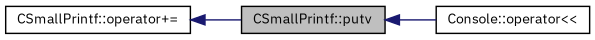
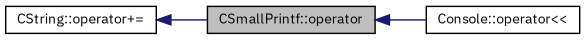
  digraph {
    fontname="IBM Plex Sans"
    rankdir=LR
    node [color=black fillcolor=white fontname="IBM Plex Sans" fontsize=10 shape=record style=filled]
    edge [color=midnightblue dir=back fontname="IBM Plex Sans" fontsize=10 labelfontname=Helvetica labelfontsize=10 style=solid]
-   n1 [fillcolor=grey75 fontcolor=black height=0.2 label="CSmallPrintf::putv" width=0.4]
+   n1 [fillcolor=grey75 fontcolor=black height=0.2 label="CSmallPrintf::operator" width=0.4]
    n2 [height=0.2 label="Console::operator\<\<" width=0.4]
-   n3 [height=0.2 label="CSmallPrintf::operator+=" width=0.4]
+   n3 [height=0.2 label="CString::operator+=" width=0.4]
    n1 -> n2
    n3 -> n1
  }
